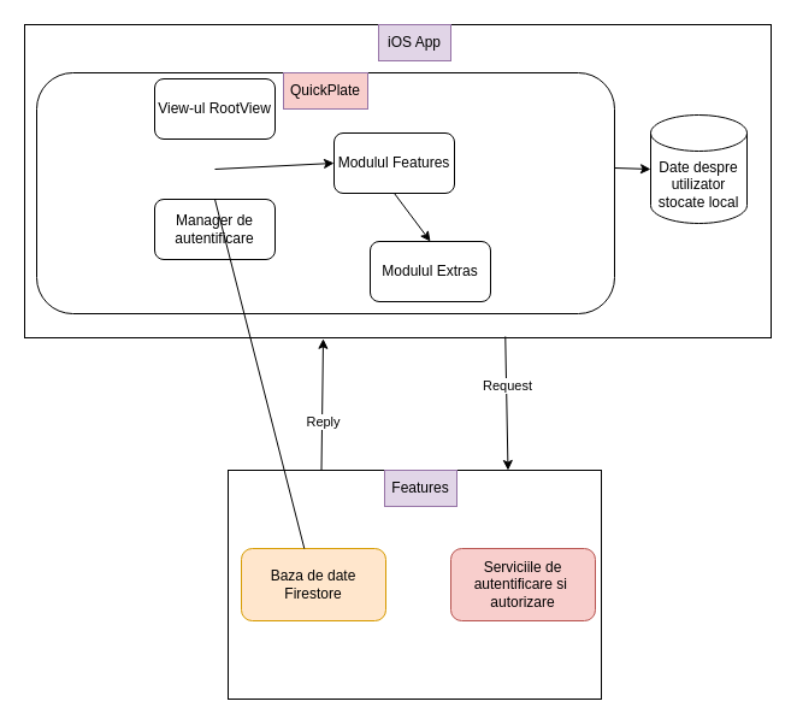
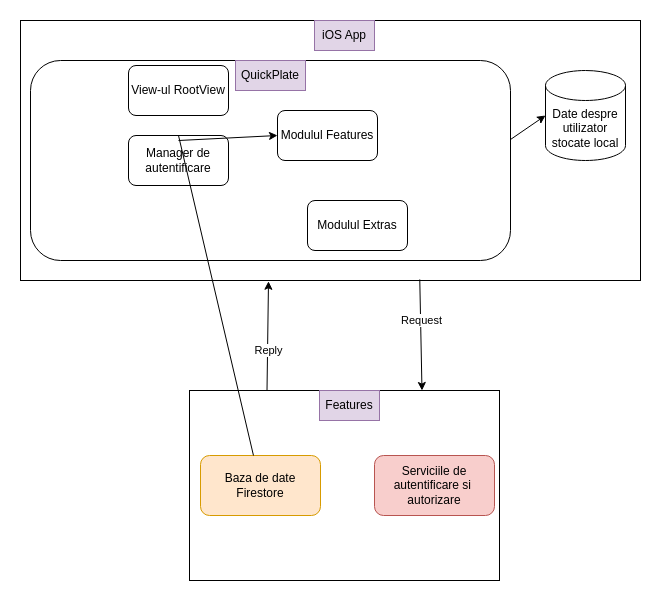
  <mxCell id="0" />
  <mxCell id="1" parent="0" />
  <mxCell id="2" value="" style="rounded=0;whiteSpace=wrap;html=1;" parent="1" vertex="1"><mxGeometry x="20" width="620" height="260" as="geometry" y="20" /></mxCell>
- <mxCell id="3" value="Date despre utilizator stocate local" style="shape=cylinder3;whiteSpace=wrap;html=1;boundedLbl=1;backgroundOutline=1;size=15;" parent="1" vertex="1"><mxGeometry x="540" y="95" width="80" height="90" as="geometry" /></mxCell>
+ <mxCell id="3" value="Date despre utilizator stocate local" style="shape=cylinder3;whiteSpace=wrap;html=1;boundedLbl=1;backgroundOutline=1;size=15;" parent="1" vertex="1"><mxGeometry x="545" y="70" width="80" height="90" as="geometry" /></mxCell>
  <mxCell id="4" value="iOS App" style="text;html=1;strokeColor=#9673a6;fillColor=#e1d5e7;align=center;verticalAlign=middle;whiteSpace=wrap;rounded=0;" parent="1" vertex="1"><mxGeometry x="314" width="60" height="30" as="geometry" y="20" /></mxCell>
  <mxCell id="5" value="" style="rounded=0;whiteSpace=wrap;html=1;" parent="1" vertex="1"><mxGeometry x="189" y="390" width="310" height="190" as="geometry" /></mxCell>
  <mxCell id="6" value="Features" style="text;html=1;strokeColor=#9673a6;fillColor=#e1d5e7;align=center;verticalAlign=middle;whiteSpace=wrap;rounded=0;" parent="1" vertex="1"><mxGeometry x="319" y="390" width="60" height="30" as="geometry" /></mxCell>
  <mxCell id="7" value="" style="endArrow=classic;html=1;rounded=0;exitX=0.25;exitY=0;exitDx=0;exitDy=0;entryX=0.4;entryY=1.003;entryDx=0;entryDy=0;entryPerimeter=0;" parent="1" source="5" target="2" edge="1"><mxGeometry width="50" height="50" relative="1" as="geometry"><mxPoint x="160" y="800" as="sourcePoint" /><mxPoint x="120" y="980" as="targetPoint" /></mxGeometry></mxCell>
  <mxCell id="8" value="Reply" style="edgeLabel;html=1;align=center;verticalAlign=middle;resizable=0;points=[];" parent="7" vertex="1" connectable="0"><mxGeometry x="-0.257" relative="1" as="geometry"><mxPoint as="offset" /></mxGeometry></mxCell>
  <mxCell id="9" value="" style="endArrow=classic;html=1;rounded=0;exitX=0.644;exitY=0.996;exitDx=0;exitDy=0;entryX=0.75;entryY=0;entryDx=0;entryDy=0;exitPerimeter=0;" parent="1" source="2" target="5" edge="1"><mxGeometry width="50" height="50" relative="1" as="geometry"><mxPoint x="148" y="950" as="sourcePoint" /><mxPoint x="146" y="810" as="targetPoint" /></mxGeometry></mxCell>
  <mxCell id="10" value="Request" style="edgeLabel;html=1;align=center;verticalAlign=middle;resizable=0;points=[];" parent="9" vertex="1" connectable="0"><mxGeometry x="-0.257" relative="1" as="geometry"><mxPoint as="offset" /></mxGeometry></mxCell>
  <mxCell id="11" value="Baza de date Firestore" style="rounded=1;whiteSpace=wrap;html=1;fillColor=#ffe6cc;strokeColor=#d79b00;" parent="1" vertex="1"><mxGeometry x="200" y="455" width="120" height="60" as="geometry" /></mxCell>
  <mxCell id="12" value="Serviciile de autentificare si&amp;nbsp;&lt;br&gt;autorizare" style="rounded=1;whiteSpace=wrap;html=1;fillColor=#f8cecc;strokeColor=#b85450;" parent="1" vertex="1"><mxGeometry x="374" y="455" width="120" height="60" as="geometry" /></mxCell>
  <mxCell id="13" value="" style="rounded=1;whiteSpace=wrap;html=1;" parent="1" vertex="1"><mxGeometry x="30" y="60" width="480" height="200" as="geometry" /></mxCell>
  <mxCell id="14" value="View-ul RootView" style="rounded=1;whiteSpace=wrap;html=1;" parent="1" vertex="1"><mxGeometry x="128" y="65" width="100" height="50" as="geometry" /></mxCell>
- <mxCell id="15" value="Manager de autentificare" style="rounded=1;whiteSpace=wrap;html=1;" parent="1" vertex="1"><mxGeometry x="128" y="165" width="100" height="50" as="geometry" /></mxCell>
+ <mxCell id="15" value="Manager de autentificare" style="rounded=1;whiteSpace=wrap;html=1;" parent="1" vertex="1"><mxGeometry x="128" y="135" width="100" height="50" as="geometry" /></mxCell>
  <mxCell id="16" value="" style="endArrow=none;html=1;rounded=0;exitX=0.5;exitY=0;exitDx=0;exitDy=0;" parent="1" source="15" target="11" edge="1"><mxGeometry width="50" height="50" relative="1" as="geometry"><mxPoint x="458" y="180" as="sourcePoint" /><mxPoint x="508" y="130" as="targetPoint" /></mxGeometry></mxCell>
  <mxCell id="17" value="Modulul Features" style="rounded=1;whiteSpace=wrap;html=1;" parent="1" vertex="1"><mxGeometry x="277" y="110" width="100" height="50" as="geometry" /></mxCell>
  <mxCell id="18" value="" style="endArrow=classic;html=1;rounded=0;entryX=0;entryY=0.5;entryDx=0;entryDy=0;" parent="1" target="17" edge="1"><mxGeometry width="50" height="50" relative="1" as="geometry"><mxPoint x="178" y="140" as="sourcePoint" /><mxPoint x="218" y="150" as="targetPoint" /></mxGeometry></mxCell>
  <mxCell id="19" value="Modulul Extras" style="rounded=1;whiteSpace=wrap;html=1;" parent="1" vertex="1"><mxGeometry x="307" y="200" width="100" height="50" as="geometry" /></mxCell>
- <mxCell id="20" value="" style="endArrow=classic;html=1;rounded=0;exitX=0.5;exitY=1;exitDx=0;exitDy=0;entryX=0.5;entryY=0;entryDx=0;entryDy=0;" parent="1" source="17" target="19" edge="1"><mxGeometry width="50" height="50" relative="1" as="geometry"><mxPoint x="458" y="180" as="sourcePoint" /><mxPoint x="508" y="130" as="targetPoint" /></mxGeometry></mxCell>
- <mxCell id="21" value="QuickPlate" style="rounded=0;whiteSpace=wrap;html=1;fillColor=#f8cecc;strokeColor=#9673a6;" vertex="1" parent="1"><mxGeometry x="235" y="60" width="70" height="30" as="geometry" /></mxCell>
+ <mxCell id="21" value="QuickPlate" style="rounded=0;whiteSpace=wrap;html=1;fillColor=#e1d5e7;strokeColor=#9673a6;" vertex="1" parent="1"><mxGeometry x="235" y="60" width="70" height="30" as="geometry" /></mxCell>
  <mxCell id="22" value="" style="endArrow=classic;html=1;rounded=0;entryX=0;entryY=0.5;entryDx=0;entryDy=0;entryPerimeter=0;exitX=1;exitY=0.395;exitDx=0;exitDy=0;exitPerimeter=0;" edge="1" parent="1" source="13" target="3"><mxGeometry width="50" height="50" relative="1" as="geometry"><mxPoint x="188" y="150" as="sourcePoint" /><mxPoint x="302" y="150" as="targetPoint" /></mxGeometry></mxCell>
